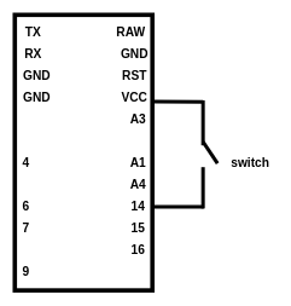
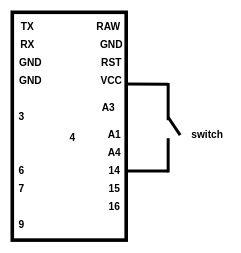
  <mxCell id="0" />
  <mxCell id="1" parent="0" />
  <mxCell id="2" value="" style="rounded=0;whiteSpace=wrap;html=1;strokeWidth=6;fontStyle=1;fontSize=17;" vertex="1" parent="1"><mxGeometry x="20" y="20" width="190" height="380" as="geometry" /></mxCell>
  <mxCell id="3" value="16" style="text;html=1;align=center;verticalAlign=middle;resizable=0;points=[];autosize=1;fontStyle=1;fontSize=17;" vertex="1" parent="1"><mxGeometry x="175" y="330" width="30" height="30" as="geometry" /></mxCell>
  <mxCell id="4" value="15" style="text;html=1;align=center;verticalAlign=middle;resizable=0;points=[];autosize=1;fontStyle=1;fontSize=17;" vertex="1" parent="1"><mxGeometry x="175" y="300" width="30" height="30" as="geometry" /></mxCell>
  <mxCell id="5" value="14" style="text;html=1;align=center;verticalAlign=middle;resizable=0;points=[];autosize=1;fontStyle=1;fontSize=17;" vertex="1" parent="1"><mxGeometry x="175" y="270" width="30" height="30" as="geometry" /></mxCell>
  <mxCell id="6" value="A4" style="text;html=1;align=center;verticalAlign=middle;resizable=0;points=[];autosize=1;fontStyle=1;fontSize=17;" vertex="1" parent="1"><mxGeometry x="170" y="240" width="40" height="30" as="geometry" /></mxCell>
  <mxCell id="7" value="A1" style="text;html=1;align=center;verticalAlign=middle;resizable=0;points=[];autosize=1;fontStyle=1;fontSize=17;" vertex="1" parent="1"><mxGeometry x="170" y="210" width="40" height="30" as="geometry" /></mxCell>
- <mxCell id="8" value="A3" style="text;html=1;align=center;verticalAlign=middle;resizable=0;points=[];autosize=1;fontStyle=1;fontSize=17;" vertex="1" parent="1"><mxGeometry x="170" y="150" width="40" height="30" as="geometry" /></mxCell>
+ <mxCell id="8" value="A3" style="text;html=1;align=center;verticalAlign=middle;resizable=0;points=[];autosize=1;fontStyle=1;fontSize=17;" vertex="1" parent="1"><mxGeometry x="160" y="165" width="40" height="30" as="geometry" /></mxCell>
  <mxCell id="9" value="VCC" style="text;html=1;align=center;verticalAlign=middle;resizable=0;points=[];autosize=1;fontStyle=1;fontSize=17;" vertex="1" parent="1"><mxGeometry x="160" y="120" width="50" height="30" as="geometry" /></mxCell>
  <mxCell id="10" value="RST" style="text;html=1;align=center;verticalAlign=middle;resizable=0;points=[];autosize=1;fontStyle=1;fontSize=17;" vertex="1" parent="1"><mxGeometry x="160" y="90" width="50" height="30" as="geometry" /></mxCell>
  <mxCell id="11" value="GND" style="text;html=1;align=center;verticalAlign=middle;resizable=0;points=[];autosize=1;fontStyle=1;fontSize=17;" vertex="1" parent="1"><mxGeometry x="160" y="60" width="50" height="30" as="geometry" /></mxCell>
  <mxCell id="12" value="RAW" style="text;html=1;align=center;verticalAlign=middle;resizable=0;points=[];autosize=1;fontStyle=1;fontSize=17;" vertex="1" parent="1"><mxGeometry x="150" y="30" width="60" height="30" as="geometry" /></mxCell>
  <mxCell id="13" value="" style="endArrow=none;html=1;strokeWidth=5;" edge="1" parent="1"><mxGeometry width="50" height="50" relative="1" as="geometry"><mxPoint x="280" y="200" as="sourcePoint" /><mxPoint x="280" y="138" as="targetPoint" /></mxGeometry></mxCell>
  <mxCell id="14" value="" style="endArrow=none;html=1;strokeWidth=5;" edge="1" parent="1"><mxGeometry width="50" height="50" relative="1" as="geometry"><mxPoint x="300" y="225" as="sourcePoint" /><mxPoint x="280" y="195" as="targetPoint" /></mxGeometry></mxCell>
  <mxCell id="15" value="" style="endArrow=none;html=1;strokeWidth=5;" edge="1" parent="1"><mxGeometry width="50" height="50" relative="1" as="geometry"><mxPoint x="280" y="287" as="sourcePoint" /><mxPoint x="280" y="230" as="targetPoint" /></mxGeometry></mxCell>
  <mxCell id="16" value="switch" style="text;html=1;align=center;verticalAlign=middle;resizable=0;points=[];autosize=1;fontSize=17;fontStyle=1" vertex="1" parent="1"><mxGeometry x="310" y="210" width="70" height="30" as="geometry" /></mxCell>
  <mxCell id="17" value="9" style="text;html=1;align=center;verticalAlign=middle;resizable=0;points=[];autosize=1;fontStyle=1;fontSize=17;" vertex="1" parent="1"><mxGeometry x="25" y="360" width="20" height="30" as="geometry" /></mxCell>
  <mxCell id="18" value="7" style="text;html=1;align=center;verticalAlign=middle;resizable=0;points=[];autosize=1;fontStyle=1;fontSize=17;" vertex="1" parent="1"><mxGeometry x="25" y="300" width="20" height="30" as="geometry" /></mxCell>
  <mxCell id="19" value="6" style="text;html=1;align=center;verticalAlign=middle;resizable=0;points=[];autosize=1;fontStyle=1;fontSize=17;" vertex="1" parent="1"><mxGeometry x="25" y="270" width="20" height="30" as="geometry" /></mxCell>
- <mxCell id="20" value="4" style="text;html=1;align=center;verticalAlign=middle;resizable=0;points=[];autosize=1;fontStyle=1;fontSize=17;" vertex="1" parent="1"><mxGeometry x="25" y="210" width="20" height="30" as="geometry" /></mxCell>
+ <mxCell id="20" value="4" style="text;html=1;align=center;verticalAlign=middle;resizable=0;points=[];autosize=1;fontStyle=1;fontSize=17;" vertex="1" parent="1"><mxGeometry x="110" y="215" width="20" height="30" as="geometry" /></mxCell>
+ <mxCell id="21" value="3" style="text;html=1;align=center;verticalAlign=middle;resizable=0;points=[];autosize=1;fontStyle=1;fontSize=17;" vertex="1" parent="1"><mxGeometry x="25" y="180" width="20" height="30" as="geometry" /></mxCell>
  <mxCell id="22" value="GND" style="text;html=1;align=center;verticalAlign=middle;resizable=0;points=[];autosize=1;fontStyle=1;fontSize=17;" vertex="1" parent="1"><mxGeometry x="25" y="120" width="50" height="30" as="geometry" /></mxCell>
  <mxCell id="23" value="GND" style="text;html=1;align=center;verticalAlign=middle;resizable=0;points=[];autosize=1;fontStyle=1;fontSize=17;" vertex="1" parent="1"><mxGeometry x="25" y="90" width="50" height="30" as="geometry" /></mxCell>
  <mxCell id="24" value="RX" style="text;html=1;align=center;verticalAlign=middle;resizable=0;points=[];autosize=1;fontStyle=1;fontSize=17;" vertex="1" parent="1"><mxGeometry x="25" y="60" width="40" height="30" as="geometry" /></mxCell>
  <mxCell id="25" value="TX" style="text;html=1;align=center;verticalAlign=middle;resizable=0;points=[];autosize=1;fontStyle=1;fontSize=17;" vertex="1" parent="1"><mxGeometry x="25" y="30" width="40" height="30" as="geometry" /></mxCell>
  <mxCell id="26" value="" style="endArrow=none;html=1;fontSize=17;entryX=1.012;entryY=0.315;entryDx=0;entryDy=0;entryPerimeter=0;strokeWidth=5;" edge="1" parent="1" target="2"><mxGeometry width="50" height="50" relative="1" as="geometry"><mxPoint x="280" y="140" as="sourcePoint" /><mxPoint x="212" y="145" as="targetPoint" /></mxGeometry></mxCell>
  <mxCell id="27" value="" style="endArrow=none;html=1;fontSize=17;strokeWidth=5;" edge="1" parent="1"><mxGeometry width="50" height="50" relative="1" as="geometry"><mxPoint x="210" y="284.66" as="sourcePoint" /><mxPoint x="281" y="284.66" as="targetPoint" /></mxGeometry></mxCell>
